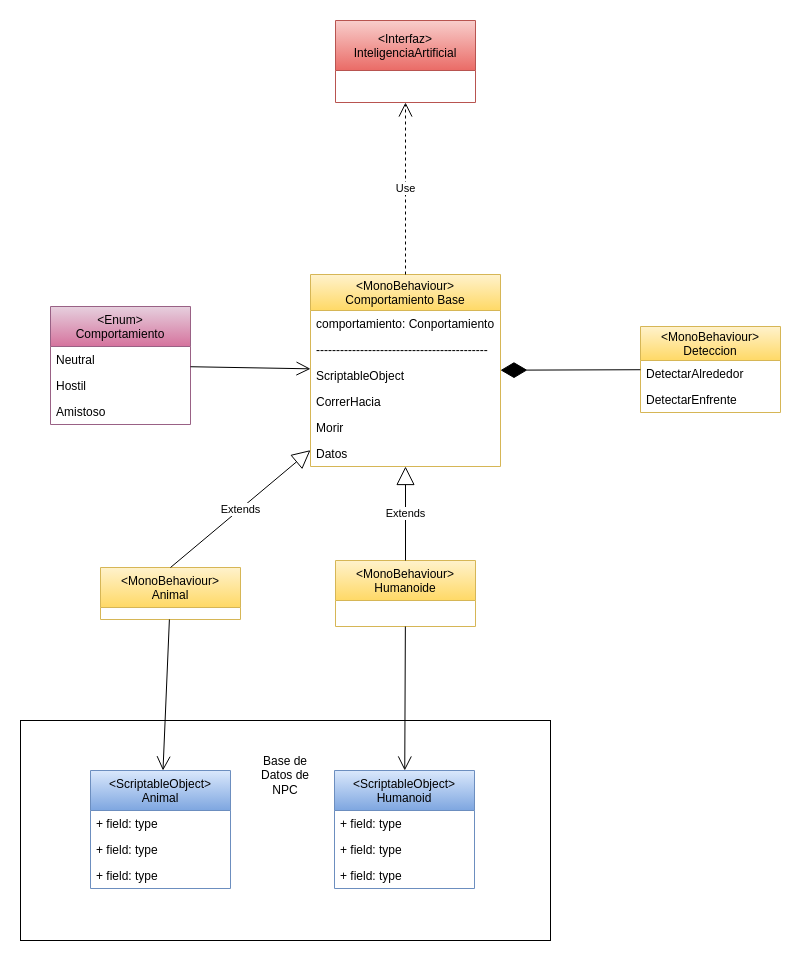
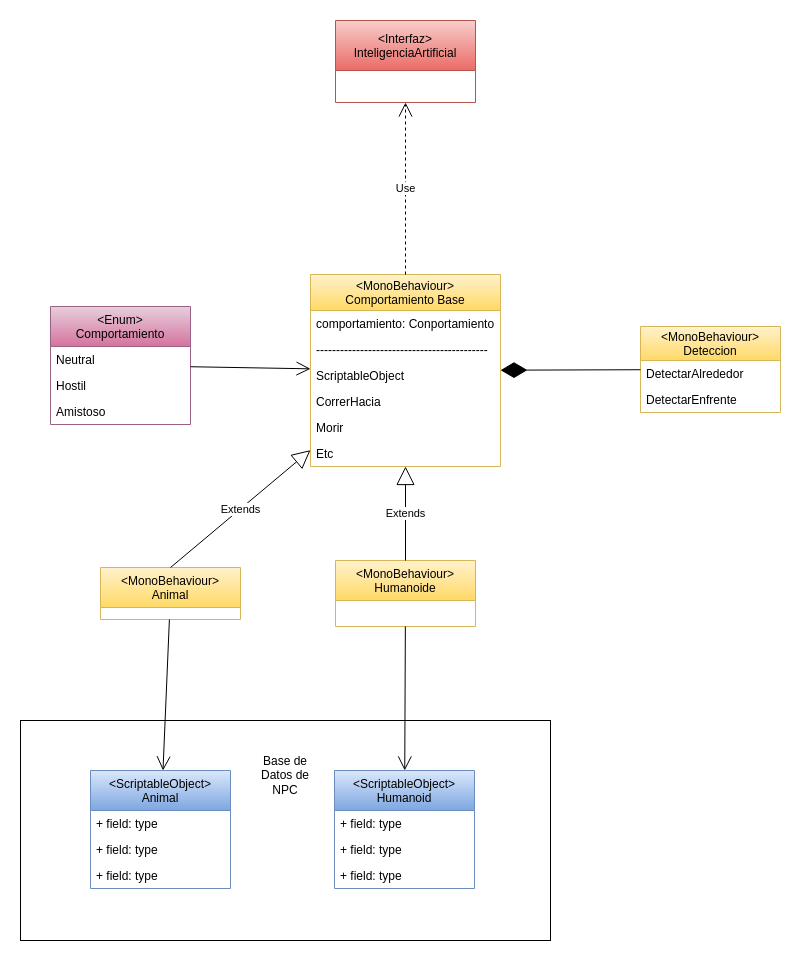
  <mxCell id="0" />
  <mxCell id="1" parent="0" />
  <mxCell id="2" value="" style="rounded=0;whiteSpace=wrap;html=1;" vertex="1" parent="1"><mxGeometry x="20" y="720" width="530" height="220" as="geometry" /></mxCell>
  <mxCell id="3" value="&lt;Interfaz&gt;&#10;InteligenciaArtificial" style="swimlane;fontStyle=0;childLayout=stackLayout;horizontal=1;startSize=50;fillColor=#f8cecc;horizontalStack=0;resizeParent=1;resizeParentMax=0;resizeLast=0;collapsible=1;marginBottom=0;gradientColor=#ea6b66;strokeColor=#b85450;" vertex="1" parent="1"><mxGeometry x="335" y="20" width="140" height="82" as="geometry" /></mxCell>
  <mxCell id="4" value="&lt;MonoBehaviour&gt;&#10;Comportamiento Base" style="swimlane;fontStyle=0;childLayout=stackLayout;horizontal=1;startSize=36;fillColor=#fff2cc;horizontalStack=0;resizeParent=1;resizeParentMax=0;resizeLast=0;collapsible=1;marginBottom=0;gradientColor=#ffd966;strokeColor=#d6b656;" vertex="1" parent="1"><mxGeometry x="310" y="274" width="190" height="192" as="geometry" /></mxCell>
  <mxCell id="5" value="comportamiento: Conportamiento" style="text;strokeColor=none;fillColor=none;align=left;verticalAlign=top;spacingLeft=4;spacingRight=4;overflow=hidden;rotatable=0;points=[[0,0.5],[1,0.5]];portConstraint=eastwest;" vertex="1" parent="4"><mxGeometry y="36" width="190" height="26" as="geometry" /></mxCell>
  <mxCell id="6" value="-------------------------------------------" style="text;strokeColor=none;fillColor=none;align=left;verticalAlign=top;spacingLeft=4;spacingRight=4;overflow=hidden;rotatable=0;points=[[0,0.5],[1,0.5]];portConstraint=eastwest;" vertex="1" parent="4"><mxGeometry y="62" width="190" height="26" as="geometry" /></mxCell>
  <mxCell id="7" value="ScriptableObject" style="text;strokeColor=none;fillColor=none;align=left;verticalAlign=top;spacingLeft=4;spacingRight=4;overflow=hidden;rotatable=0;points=[[0,0.5],[1,0.5]];portConstraint=eastwest;" vertex="1" parent="4"><mxGeometry y="88" width="190" height="26" as="geometry" /></mxCell>
  <mxCell id="8" value="CorrerHacia" style="text;strokeColor=none;fillColor=none;align=left;verticalAlign=top;spacingLeft=4;spacingRight=4;overflow=hidden;rotatable=0;points=[[0,0.5],[1,0.5]];portConstraint=eastwest;" vertex="1" parent="4"><mxGeometry y="114" width="190" height="26" as="geometry" /></mxCell>
  <mxCell id="9" value="Morir" style="text;strokeColor=none;fillColor=none;align=left;verticalAlign=top;spacingLeft=4;spacingRight=4;overflow=hidden;rotatable=0;points=[[0,0.5],[1,0.5]];portConstraint=eastwest;" vertex="1" parent="4"><mxGeometry y="140" width="190" height="26" as="geometry" /></mxCell>
- <mxCell id="10" value="Datos" style="text;strokeColor=none;fillColor=none;align=left;verticalAlign=top;spacingLeft=4;spacingRight=4;overflow=hidden;rotatable=0;points=[[0,0.5],[1,0.5]];portConstraint=eastwest;" vertex="1" parent="4"><mxGeometry y="166" width="190" height="26" as="geometry" /></mxCell>
+ <mxCell id="10" value="Etc" style="text;strokeColor=none;fillColor=none;align=left;verticalAlign=top;spacingLeft=4;spacingRight=4;overflow=hidden;rotatable=0;points=[[0,0.5],[1,0.5]];portConstraint=eastwest;" vertex="1" parent="4"><mxGeometry y="166" width="190" height="26" as="geometry" /></mxCell>
  <mxCell id="11" value="&lt;MonoBehaviour&gt;&#10;Deteccion" style="swimlane;fontStyle=0;childLayout=stackLayout;horizontal=1;startSize=34;fillColor=#fff2cc;horizontalStack=0;resizeParent=1;resizeParentMax=0;resizeLast=0;collapsible=1;marginBottom=0;gradientColor=#ffd966;strokeColor=#d6b656;" vertex="1" parent="1"><mxGeometry x="640" y="326" width="140" height="86" as="geometry" /></mxCell>
  <mxCell id="12" value="DetectarAlrededor" style="text;strokeColor=none;fillColor=none;align=left;verticalAlign=top;spacingLeft=4;spacingRight=4;overflow=hidden;rotatable=0;points=[[0,0.5],[1,0.5]];portConstraint=eastwest;" vertex="1" parent="11"><mxGeometry y="34" width="140" height="26" as="geometry" /></mxCell>
  <mxCell id="13" value="DetectarEnfrente" style="text;strokeColor=none;fillColor=none;align=left;verticalAlign=top;spacingLeft=4;spacingRight=4;overflow=hidden;rotatable=0;points=[[0,0.5],[1,0.5]];portConstraint=eastwest;" vertex="1" parent="11"><mxGeometry y="60" width="140" height="26" as="geometry" /></mxCell>
  <mxCell id="14" value="" style="endArrow=diamondThin;endFill=1;endSize=24;html=1;rounded=0;" edge="1" parent="1" source="11" target="4"><mxGeometry width="160" relative="1" as="geometry"><mxPoint x="450" y="430" as="sourcePoint" /><mxPoint x="610" y="430" as="targetPoint" /></mxGeometry></mxCell>
  <mxCell id="15" value="Use" style="endArrow=open;endSize=12;dashed=1;html=1;rounded=0;" edge="1" parent="1" source="4" target="3"><mxGeometry width="160" relative="1" as="geometry"><mxPoint x="430" y="230" as="sourcePoint" /><mxPoint x="590" y="230" as="targetPoint" /></mxGeometry></mxCell>
  <mxCell id="16" value="&lt;MonoBehaviour&gt;&#10;Animal" style="swimlane;fontStyle=0;childLayout=stackLayout;horizontal=1;startSize=40;fillColor=#fff2cc;horizontalStack=0;resizeParent=1;resizeParentMax=0;resizeLast=0;collapsible=1;marginBottom=0;gradientColor=#ffd966;strokeColor=#d6b656;" vertex="1" parent="1"><mxGeometry x="100" y="567" width="140" height="52" as="geometry" /></mxCell>
  <mxCell id="17" value="&lt;MonoBehaviour&gt;&#10;Humanoide" style="swimlane;fontStyle=0;childLayout=stackLayout;horizontal=1;startSize=40;fillColor=#fff2cc;horizontalStack=0;resizeParent=1;resizeParentMax=0;resizeLast=0;collapsible=1;marginBottom=0;gradientColor=#ffd966;strokeColor=#d6b656;" vertex="1" parent="1"><mxGeometry x="335" y="560" width="140" height="66" as="geometry" /></mxCell>
  <mxCell id="18" value="Extends" style="endArrow=block;endSize=16;endFill=0;html=1;rounded=0;exitX=0.5;exitY=0;exitDx=0;exitDy=0;" edge="1" parent="1" source="16" target="4"><mxGeometry width="160" relative="1" as="geometry"><mxPoint x="470" y="480" as="sourcePoint" /><mxPoint x="630" y="480" as="targetPoint" /></mxGeometry></mxCell>
  <mxCell id="19" value="Extends" style="endArrow=block;endSize=16;endFill=0;html=1;rounded=0;" edge="1" parent="1" source="17" target="4"><mxGeometry width="160" relative="1" as="geometry"><mxPoint x="470" y="480" as="sourcePoint" /><mxPoint x="630" y="480" as="targetPoint" /></mxGeometry></mxCell>
  <mxCell id="20" value="&lt;Enum&gt;&#10;Comportamiento" style="swimlane;fontStyle=0;childLayout=stackLayout;horizontal=1;startSize=40;fillColor=#e6d0de;horizontalStack=0;resizeParent=1;resizeParentMax=0;resizeLast=0;collapsible=1;marginBottom=0;gradientColor=#d5739d;strokeColor=#996185;" vertex="1" parent="1"><mxGeometry x="50" y="306" width="140" height="118" as="geometry" /></mxCell>
  <mxCell id="21" value="Neutral" style="text;strokeColor=none;fillColor=none;align=left;verticalAlign=top;spacingLeft=4;spacingRight=4;overflow=hidden;rotatable=0;points=[[0,0.5],[1,0.5]];portConstraint=eastwest;" vertex="1" parent="20"><mxGeometry y="40" width="140" height="26" as="geometry" /></mxCell>
  <mxCell id="22" value="Hostil" style="text;strokeColor=none;fillColor=none;align=left;verticalAlign=top;spacingLeft=4;spacingRight=4;overflow=hidden;rotatable=0;points=[[0,0.5],[1,0.5]];portConstraint=eastwest;" vertex="1" parent="20"><mxGeometry y="66" width="140" height="26" as="geometry" /></mxCell>
  <mxCell id="23" value="Amistoso" style="text;strokeColor=none;fillColor=none;align=left;verticalAlign=top;spacingLeft=4;spacingRight=4;overflow=hidden;rotatable=0;points=[[0,0.5],[1,0.5]];portConstraint=eastwest;" vertex="1" parent="20"><mxGeometry y="92" width="140" height="26" as="geometry" /></mxCell>
  <mxCell id="24" value="" style="endArrow=open;endFill=1;endSize=12;html=1;rounded=0;" edge="1" parent="1" source="20" target="4"><mxGeometry width="160" relative="1" as="geometry"><mxPoint x="190" y="350" as="sourcePoint" /><mxPoint x="350" y="350" as="targetPoint" /></mxGeometry></mxCell>
  <mxCell id="25" value="&lt;ScriptableObject&gt;&#10;Humanoid" style="swimlane;fontStyle=0;childLayout=stackLayout;horizontal=1;startSize=40;fillColor=#dae8fc;horizontalStack=0;resizeParent=1;resizeParentMax=0;resizeLast=0;collapsible=1;marginBottom=0;gradientColor=#7ea6e0;strokeColor=#6c8ebf;" vertex="1" parent="1"><mxGeometry x="334" y="770" width="140" height="118" as="geometry" /></mxCell>
  <mxCell id="26" value="+ field: type" style="text;strokeColor=none;fillColor=none;align=left;verticalAlign=top;spacingLeft=4;spacingRight=4;overflow=hidden;rotatable=0;points=[[0,0.5],[1,0.5]];portConstraint=eastwest;" vertex="1" parent="25"><mxGeometry y="40" width="140" height="26" as="geometry" /></mxCell>
  <mxCell id="27" value="+ field: type" style="text;strokeColor=none;fillColor=none;align=left;verticalAlign=top;spacingLeft=4;spacingRight=4;overflow=hidden;rotatable=0;points=[[0,0.5],[1,0.5]];portConstraint=eastwest;" vertex="1" parent="25"><mxGeometry y="66" width="140" height="26" as="geometry" /></mxCell>
  <mxCell id="28" value="+ field: type" style="text;strokeColor=none;fillColor=none;align=left;verticalAlign=top;spacingLeft=4;spacingRight=4;overflow=hidden;rotatable=0;points=[[0,0.5],[1,0.5]];portConstraint=eastwest;" vertex="1" parent="25"><mxGeometry y="92" width="140" height="26" as="geometry" /></mxCell>
  <mxCell id="29" value="&lt;ScriptableObject&gt;&#10;Animal" style="swimlane;fontStyle=0;childLayout=stackLayout;horizontal=1;startSize=40;fillColor=#dae8fc;horizontalStack=0;resizeParent=1;resizeParentMax=0;resizeLast=0;collapsible=1;marginBottom=0;gradientColor=#7ea6e0;strokeColor=#6c8ebf;" vertex="1" parent="1"><mxGeometry x="90" y="770" width="140" height="118" as="geometry" /></mxCell>
  <mxCell id="30" value="+ field: type" style="text;strokeColor=none;fillColor=none;align=left;verticalAlign=top;spacingLeft=4;spacingRight=4;overflow=hidden;rotatable=0;points=[[0,0.5],[1,0.5]];portConstraint=eastwest;" vertex="1" parent="29"><mxGeometry y="40" width="140" height="26" as="geometry" /></mxCell>
  <mxCell id="31" value="+ field: type" style="text;strokeColor=none;fillColor=none;align=left;verticalAlign=top;spacingLeft=4;spacingRight=4;overflow=hidden;rotatable=0;points=[[0,0.5],[1,0.5]];portConstraint=eastwest;" vertex="1" parent="29"><mxGeometry y="66" width="140" height="26" as="geometry" /></mxCell>
  <mxCell id="32" value="+ field: type" style="text;strokeColor=none;fillColor=none;align=left;verticalAlign=top;spacingLeft=4;spacingRight=4;overflow=hidden;rotatable=0;points=[[0,0.5],[1,0.5]];portConstraint=eastwest;" vertex="1" parent="29"><mxGeometry y="92" width="140" height="26" as="geometry" /></mxCell>
  <mxCell id="33" value="" style="endArrow=open;endFill=1;endSize=12;html=1;rounded=0;" edge="1" parent="1" source="17" target="25"><mxGeometry width="160" relative="1" as="geometry"><mxPoint x="320" y="600" as="sourcePoint" /><mxPoint x="480" y="600" as="targetPoint" /></mxGeometry></mxCell>
  <mxCell id="34" value="" style="endArrow=open;endFill=1;endSize=12;html=1;rounded=0;" edge="1" parent="1" source="16" target="29"><mxGeometry width="160" relative="1" as="geometry"><mxPoint x="320" y="600" as="sourcePoint" /><mxPoint x="480" y="600" as="targetPoint" /></mxGeometry></mxCell>
  <mxCell id="35" value="Base de Datos de NPC" style="text;html=1;strokeColor=none;fillColor=none;align=center;verticalAlign=middle;whiteSpace=wrap;rounded=0;" vertex="1" parent="1"><mxGeometry x="255" y="760" width="60" height="30" as="geometry" /></mxCell>
